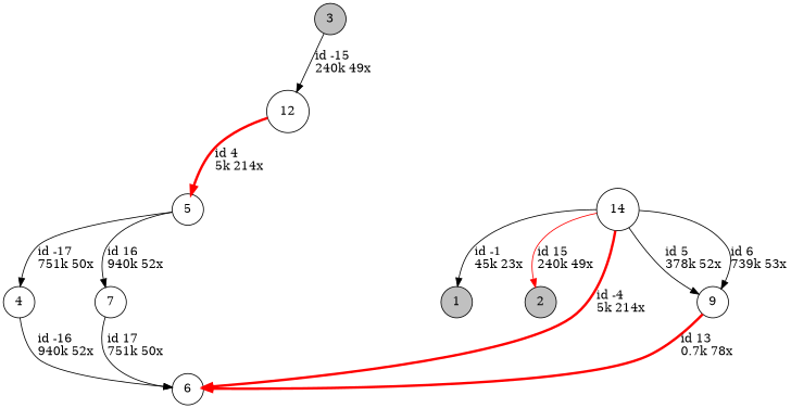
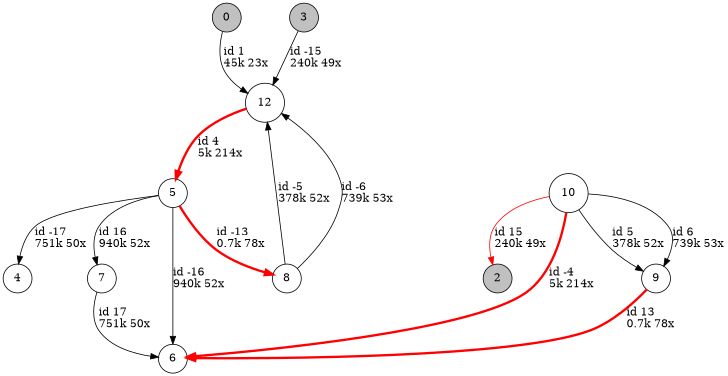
  digraph {
    nodesep=0.5
    node [shape=circle]
    edge [color=black]
+   0 [fillcolor=grey height=0.3 style=filled]
    n2 [height=0.3 label=12]
    5 [height=0.3]
-   1 [fillcolor=grey height=0.3 style=filled]
    2 [fillcolor=grey height=0.3 style=filled]
    3 [fillcolor=grey height=0.3 style=filled]
    4 [height=0.3]
    7 [height=0.3]
+   8 [height=0.3]
    6 [height=0.3]
-   10 [height=0.3 label=14]
+   10 [height=0.3]
    9 [height=0.3]
+   0 -> n2 [label="id 1\l45k 23x"]
    n2 -> 5 [color=red label="id 4\l5k 214x" penwidth=3]
    5 -> 4 [label="id -17\l751k 50x"]
    5 -> 7 [label="id 16\l940k 52x"]
+   5 -> 8 [color=red label="id -13\l0.7k 78x" penwidth=3]
    3 -> n2 [label="id -15\l240k 49x"]
-   4 -> 6 [label="id -16\l940k 52x"]
+   5 -> 6 [label="id -16\l940k 52x"]
    7 -> 6 [label="id 17\l751k 50x"]
-   10 -> 1 [label="id -1\l45k 23x"]
+   8 -> n2 [label="id -5\l378k 52x"]
+   8 -> n2 [label="id -6\l739k 53x"]
    10 -> 2 [color=red label="id 15\l240k 49x"]
    10 -> 6 [color=red label="id -4\l5k 214x" penwidth=3]
    10 -> 9 [label="id 5\l378k 52x"]
    10 -> 9 [label="id 6\l739k 53x"]
    9 -> 6 [color=red label="id 13\l0.7k 78x" penwidth=3]
  }
